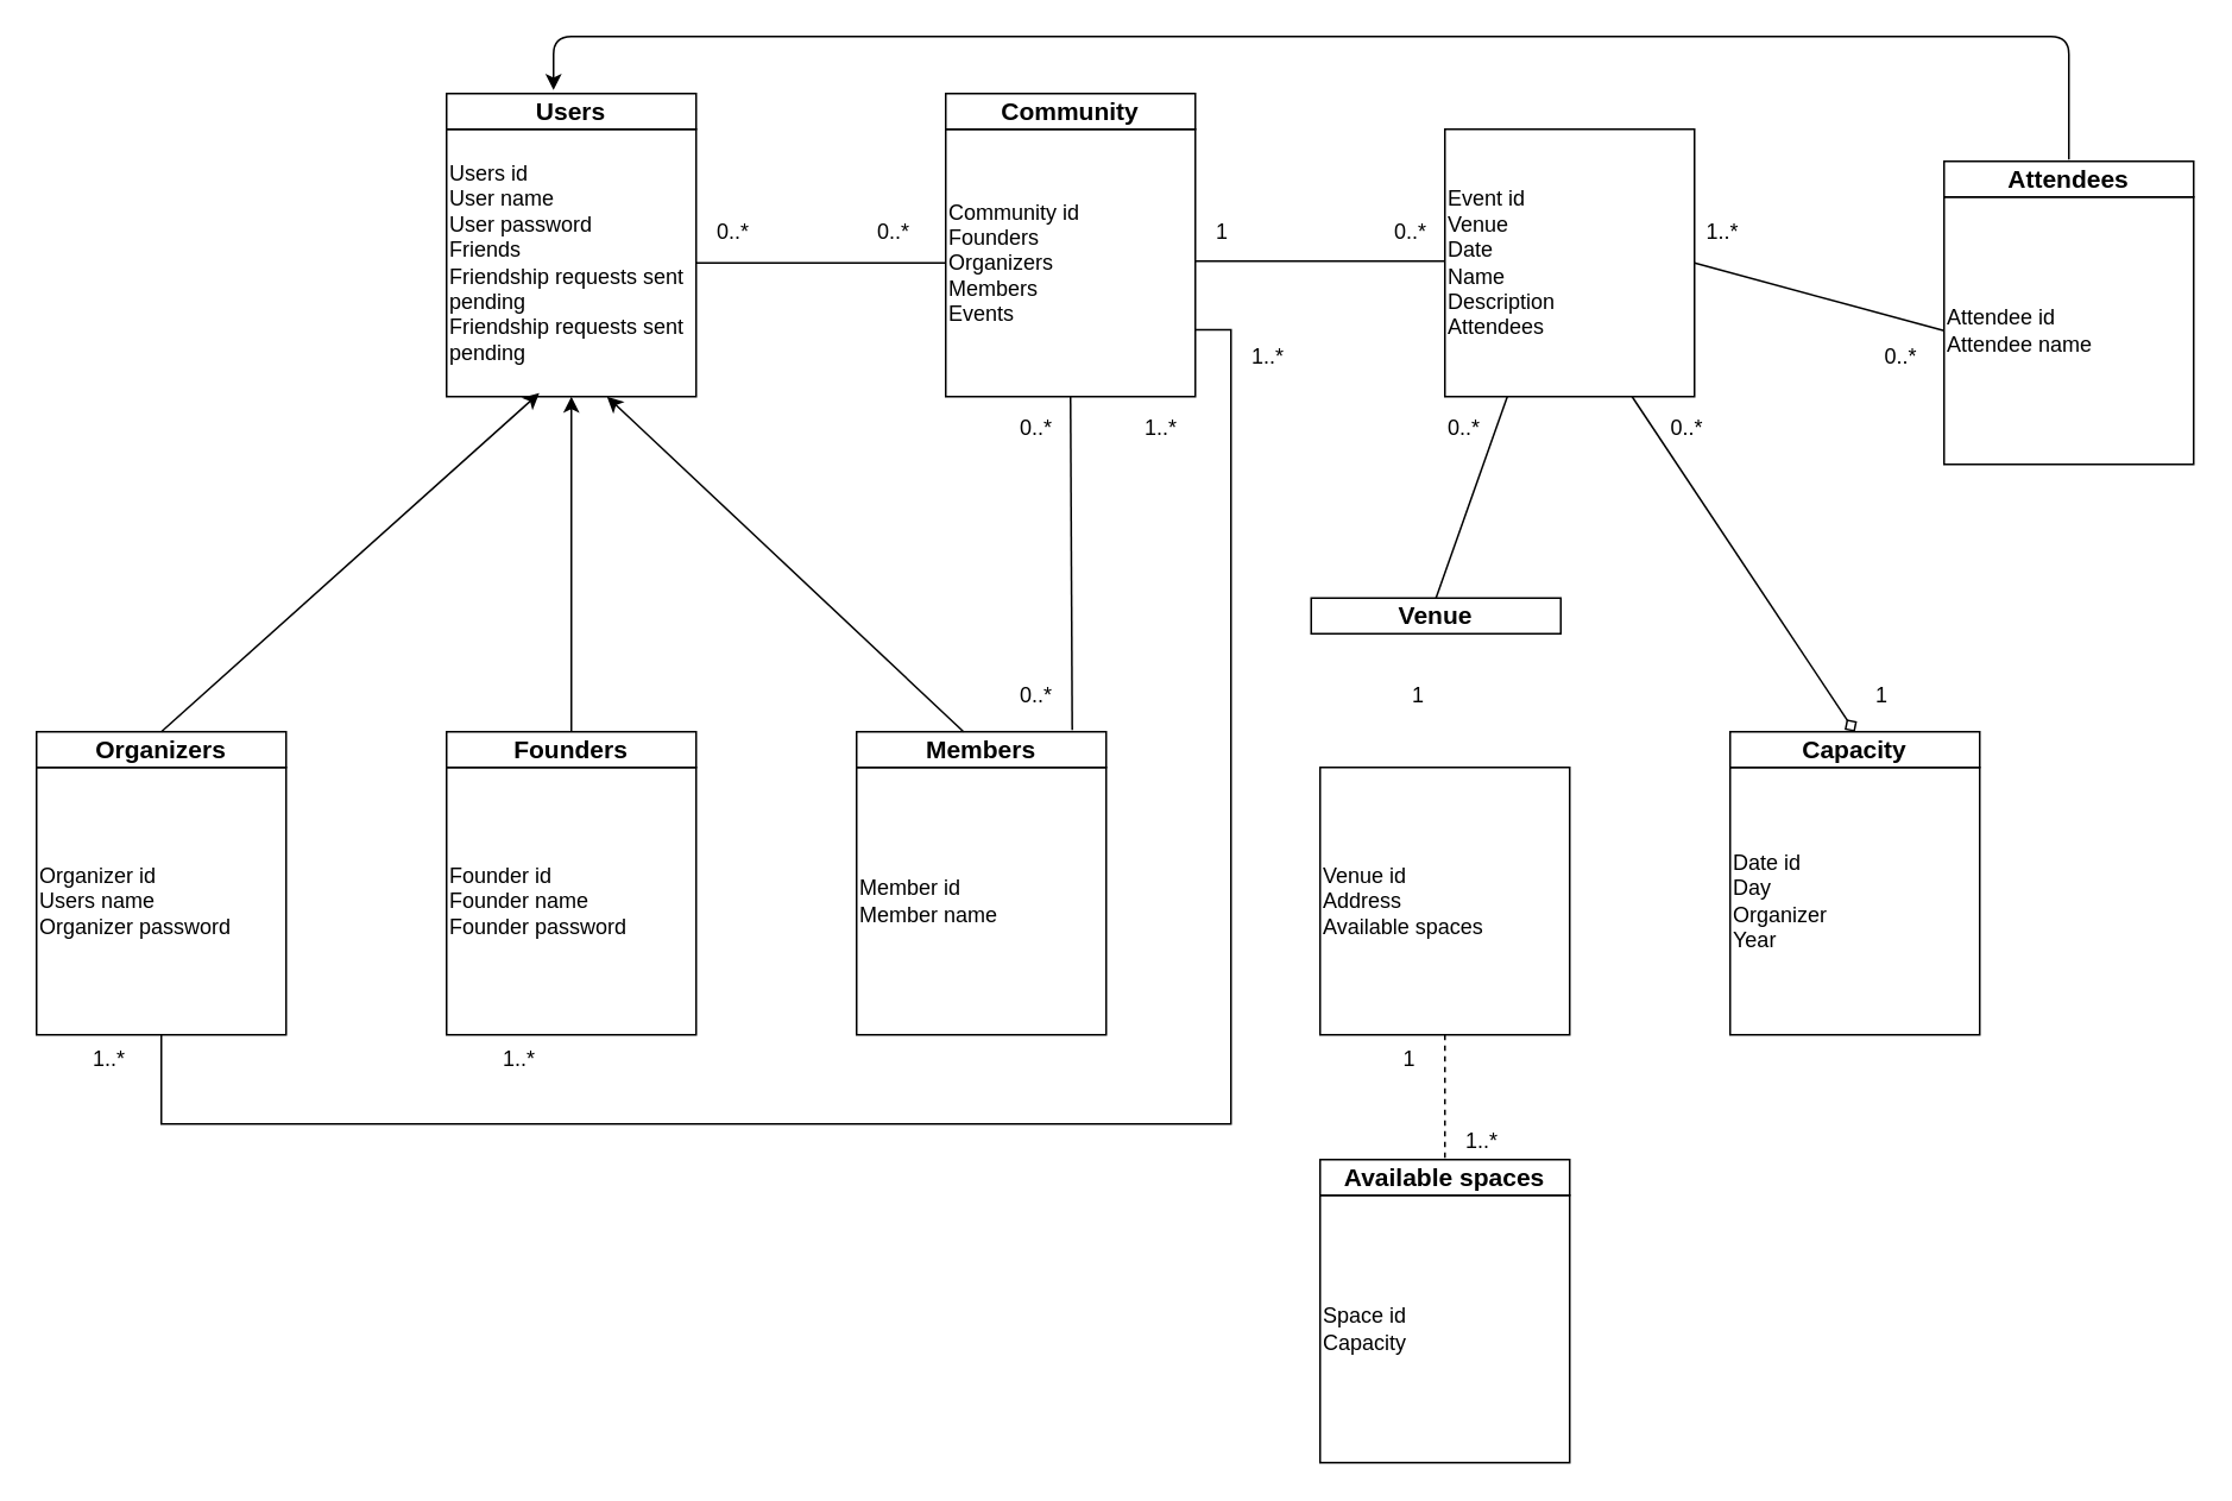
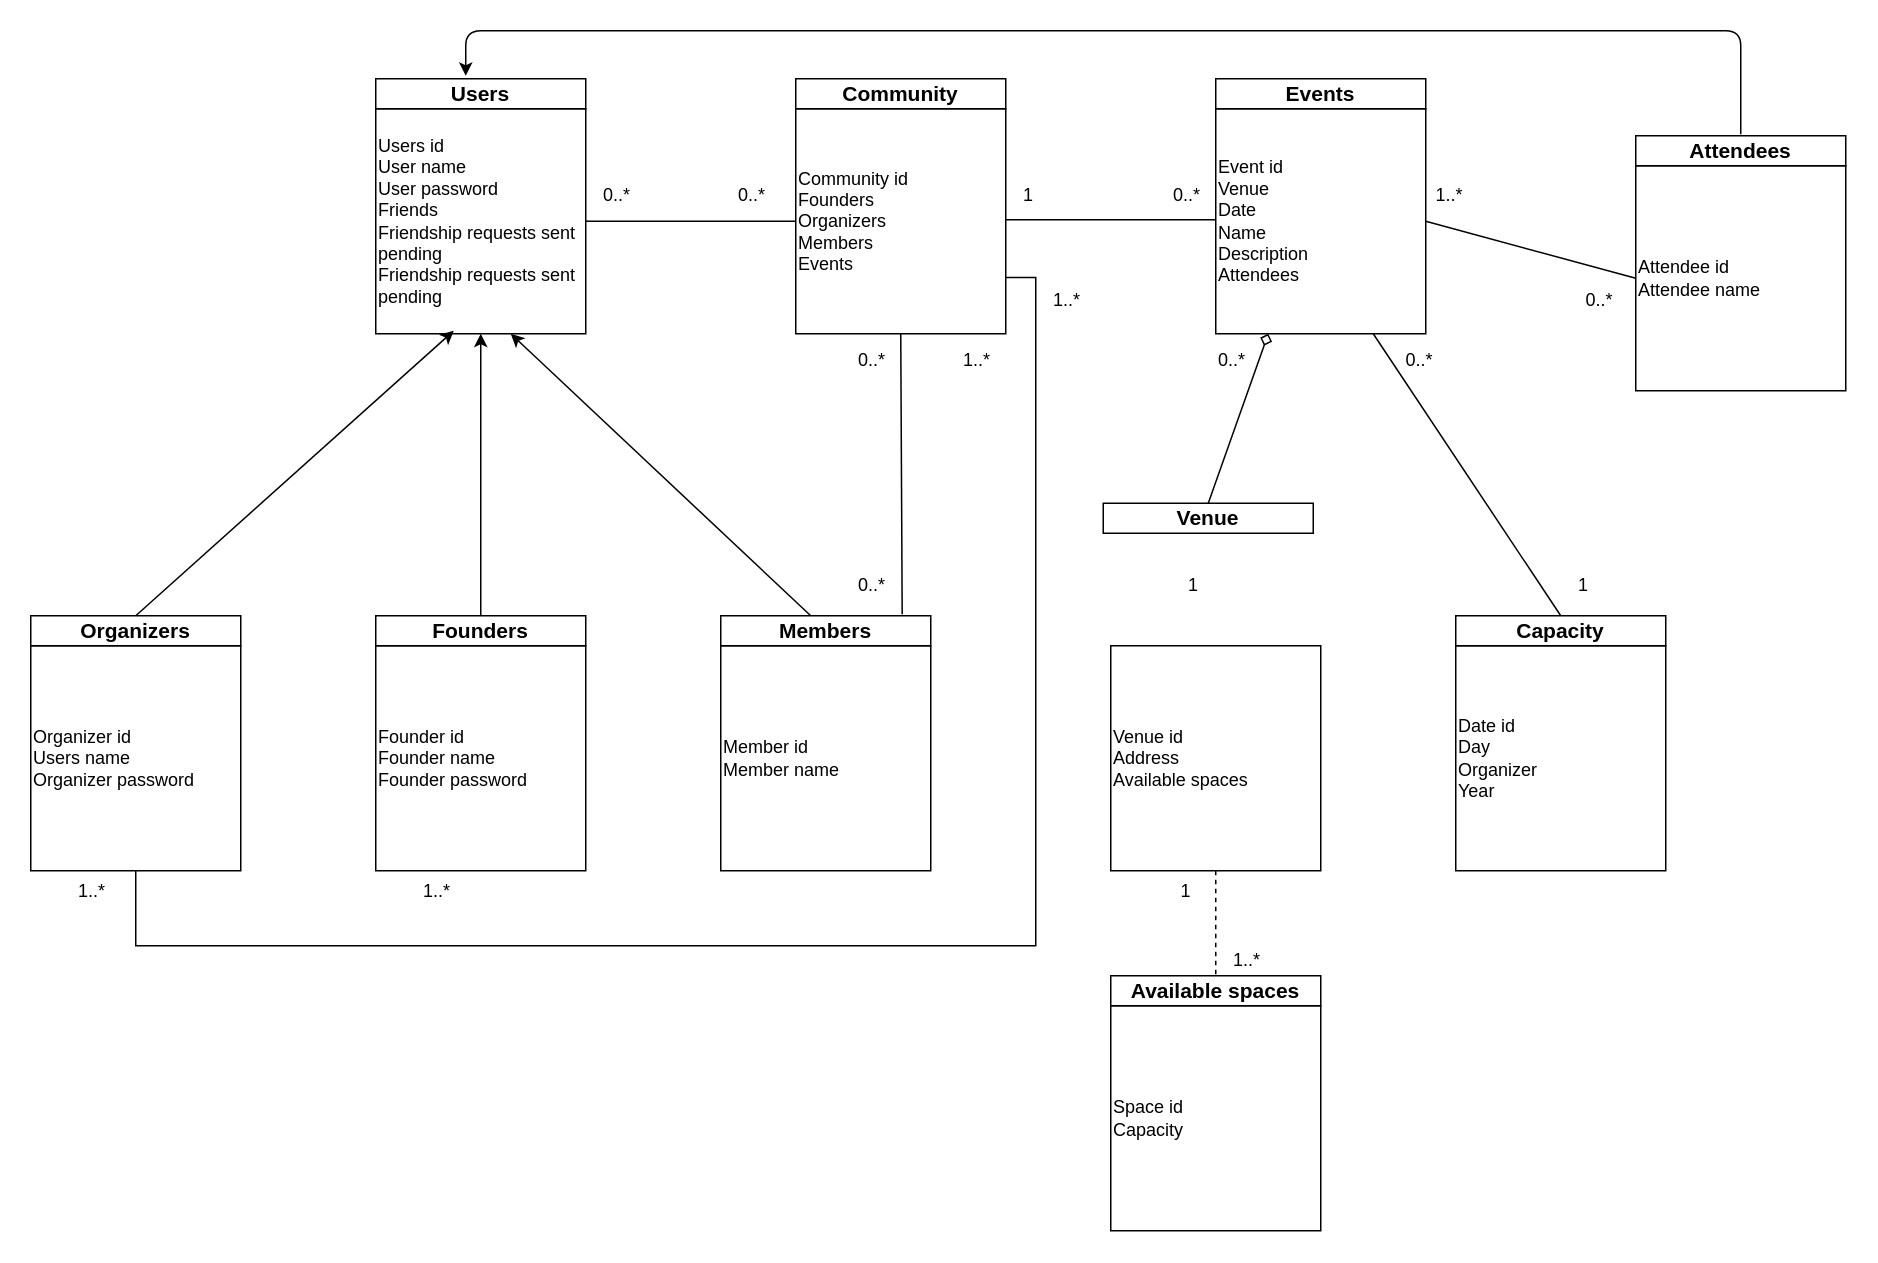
  <mxCell id="0" />
  <mxCell id="1" parent="0" />
  <mxCell id="2" value="&lt;font style=&quot;font-size: 14px&quot;&gt;&lt;b&gt;Users&lt;/b&gt;&lt;/font&gt;" style="text;html=1;align=center;verticalAlign=middle;whiteSpace=wrap;rounded=0;strokeColor=#000000;" vertex="1" parent="1"><mxGeometry x="250" y="52" width="140" height="20" as="geometry" /></mxCell>
  <mxCell id="3" style="edgeStyle=orthogonalEdgeStyle;rounded=0;orthogonalLoop=1;jettySize=auto;html=1;exitX=1;exitY=0.5;exitDx=0;exitDy=0;endArrow=none;endFill=0;entryX=0;entryY=0.5;entryDx=0;entryDy=0;" edge="1" parent="1" source="4" target="7"><mxGeometry relative="1" as="geometry"><mxPoint x="520" y="147" as="targetPoint" /></mxGeometry></mxCell>
  <mxCell id="4" value="&lt;span&gt;Users id&lt;/span&gt;&lt;br&gt;&lt;span&gt;User name&lt;/span&gt;&lt;br&gt;&lt;span&gt;User password&lt;/span&gt;&lt;br&gt;&lt;span&gt;Friends&lt;/span&gt;&lt;br&gt;&lt;span&gt;Friendship requests sent pending&lt;/span&gt;&lt;br&gt;&lt;span&gt;Friendship requests sent pending&lt;/span&gt;" style="text;html=1;align=left;verticalAlign=middle;whiteSpace=wrap;rounded=0;strokeColor=#000000;" vertex="1" parent="1"><mxGeometry x="250" y="72" width="140" height="150" as="geometry" /></mxCell>
  <mxCell id="5" value="&lt;font style=&quot;font-size: 14px&quot;&gt;&lt;b&gt;Community&lt;/b&gt;&lt;/font&gt;" style="text;html=1;align=center;verticalAlign=middle;whiteSpace=wrap;rounded=0;strokeColor=#000000;" vertex="1" parent="1"><mxGeometry x="530" y="52" width="140" height="20" as="geometry" /></mxCell>
  <mxCell id="6" style="edgeStyle=orthogonalEdgeStyle;rounded=0;orthogonalLoop=1;jettySize=auto;html=1;exitX=1;exitY=0.75;exitDx=0;exitDy=0;endArrow=none;endFill=0;entryX=0.5;entryY=1;entryDx=0;entryDy=0;" edge="1" parent="1" source="7" target="24"><mxGeometry relative="1" as="geometry"><mxPoint x="90" y="630" as="targetPoint" /><Array as="points"><mxPoint x="690" y="185" /><mxPoint x="690" y="630" /><mxPoint x="90" y="630" /></Array></mxGeometry></mxCell>
  <mxCell id="7" value="&lt;div&gt;Community id&lt;/div&gt;&lt;div&gt;Founders&lt;/div&gt;&lt;div&gt;Organizers&lt;/div&gt;&lt;div&gt;Members&lt;/div&gt;&lt;div&gt;Events&lt;/div&gt;" style="text;html=1;align=left;verticalAlign=middle;whiteSpace=wrap;rounded=0;strokeColor=#000000;" vertex="1" parent="1"><mxGeometry x="530" y="72" width="140" height="150" as="geometry" /></mxCell>
- <mxCell id="9" style="edgeStyle=none;rounded=0;orthogonalLoop=1;jettySize=auto;html=1;exitX=0.75;exitY=1;exitDx=0;exitDy=0;entryX=0.5;entryY=0;entryDx=0;entryDy=0;endArrow=diamond;endFill=0;" edge="1" parent="1" source="11" target="42"><mxGeometry relative="1" as="geometry" /></mxCell>
+ <mxCell id="8" value="&lt;font style=&quot;font-size: 14px&quot;&gt;&lt;b&gt;Events&lt;/b&gt;&lt;/font&gt;" style="text;html=1;align=center;verticalAlign=middle;whiteSpace=wrap;rounded=0;strokeColor=#000000;" vertex="1" parent="1"><mxGeometry x="810" y="52" width="140" height="20" as="geometry" /></mxCell>
+ <mxCell id="9" style="edgeStyle=none;rounded=0;orthogonalLoop=1;jettySize=auto;html=1;exitX=0.75;exitY=1;exitDx=0;exitDy=0;entryX=0.5;entryY=0;entryDx=0;entryDy=0;endArrow=none;endFill=0;" edge="1" parent="1" source="11" target="42"><mxGeometry relative="1" as="geometry" /></mxCell>
  <mxCell id="10" style="edgeStyle=none;rounded=0;orthogonalLoop=1;jettySize=auto;html=1;exitX=1;exitY=0.5;exitDx=0;exitDy=0;entryX=0;entryY=0.5;entryDx=0;entryDy=0;endArrow=none;endFill=0;" edge="1" parent="1" source="11" target="47"><mxGeometry relative="1" as="geometry" /></mxCell>
  <mxCell id="11" value="&lt;div&gt;Event id&lt;/div&gt;&lt;div&gt;Venue&lt;/div&gt;&lt;div&gt;Date&lt;/div&gt;&lt;div&gt;Name&lt;/div&gt;&lt;div&gt;Description&lt;/div&gt;&lt;div&gt;Attendees&lt;br&gt;&lt;/div&gt;" style="text;html=1;align=left;verticalAlign=middle;whiteSpace=wrap;rounded=0;strokeColor=#000000;" vertex="1" parent="1"><mxGeometry x="810" y="72" width="140" height="150" as="geometry" /></mxCell>
  <mxCell id="12" style="edgeStyle=orthogonalEdgeStyle;rounded=0;orthogonalLoop=1;jettySize=auto;html=1;exitX=1;exitY=0.5;exitDx=0;exitDy=0;endArrow=none;endFill=0;entryX=0;entryY=0.5;entryDx=0;entryDy=0;" edge="1" parent="1"><mxGeometry relative="1" as="geometry"><mxPoint x="810" y="146" as="targetPoint" /><mxPoint x="670" y="146" as="sourcePoint" /></mxGeometry></mxCell>
  <mxCell id="13" value="1" style="text;html=1;resizable=0;points=[];autosize=1;align=left;verticalAlign=top;spacingTop=-4;" vertex="1" parent="1"><mxGeometry x="680" y="120" width="20" height="20" as="geometry" /></mxCell>
  <mxCell id="14" value="0..*" style="text;html=1;resizable=0;points=[];autosize=1;align=left;verticalAlign=top;spacingTop=-4;" vertex="1" parent="1"><mxGeometry x="780" y="120" width="30" height="20" as="geometry" /></mxCell>
  <mxCell id="15" value="0..*" style="text;html=1;resizable=0;points=[];autosize=1;align=left;verticalAlign=top;spacingTop=-4;" vertex="1" parent="1"><mxGeometry x="490" y="120" width="30" height="20" as="geometry" /></mxCell>
  <mxCell id="16" value="0..*" style="text;html=1;resizable=0;points=[];autosize=1;align=left;verticalAlign=top;spacingTop=-4;" vertex="1" parent="1"><mxGeometry x="400" y="120" width="30" height="20" as="geometry" /></mxCell>
  <mxCell id="17" value="&lt;font style=&quot;font-size: 14px&quot;&gt;&lt;b&gt;Founders&lt;/b&gt;&lt;/font&gt;" style="text;html=1;align=center;verticalAlign=middle;whiteSpace=wrap;rounded=0;strokeColor=#000000;" vertex="1" parent="1"><mxGeometry x="250" y="410" width="140" height="20" as="geometry" /></mxCell>
  <mxCell id="18" value="&lt;div&gt;Founder id&lt;/div&gt;&lt;div&gt;Founder name&lt;/div&gt;&lt;div&gt;Founder password&lt;/div&gt;" style="text;html=1;align=left;verticalAlign=middle;whiteSpace=wrap;rounded=0;strokeColor=#000000;" vertex="1" parent="1"><mxGeometry x="250" y="430" width="140" height="150" as="geometry" /></mxCell>
  <mxCell id="19" value="" style="endArrow=classic;html=1;entryX=0.5;entryY=1;entryDx=0;entryDy=0;" edge="1" parent="1" target="4"><mxGeometry width="50" height="50" relative="1" as="geometry"><mxPoint x="320" y="410" as="sourcePoint" /><mxPoint x="300" y="550" as="targetPoint" /></mxGeometry></mxCell>
  <mxCell id="20" value="Member id&lt;br&gt;Member name" style="text;html=1;align=left;verticalAlign=middle;whiteSpace=wrap;rounded=0;strokeColor=#000000;" vertex="1" parent="1"><mxGeometry x="480" y="430" width="140" height="150" as="geometry" /></mxCell>
  <mxCell id="21" value="&lt;font style=&quot;font-size: 14px&quot;&gt;&lt;b&gt;Members&lt;/b&gt;&lt;/font&gt;" style="text;html=1;align=center;verticalAlign=middle;whiteSpace=wrap;rounded=0;strokeColor=#000000;" vertex="1" parent="1"><mxGeometry x="480" y="410" width="140" height="20" as="geometry" /></mxCell>
  <mxCell id="22" value="" style="endArrow=classic;html=1;" edge="1" parent="1"><mxGeometry width="50" height="50" relative="1" as="geometry"><mxPoint x="540" y="410" as="sourcePoint" /><mxPoint x="340" y="222" as="targetPoint" /></mxGeometry></mxCell>
  <mxCell id="23" value="&lt;font style=&quot;font-size: 14px&quot;&gt;&lt;b&gt;Organizers&lt;/b&gt;&lt;/font&gt;" style="text;html=1;align=center;verticalAlign=middle;whiteSpace=wrap;rounded=0;strokeColor=#000000;" vertex="1" parent="1"><mxGeometry x="20" y="410" width="140" height="20" as="geometry" /></mxCell>
  <mxCell id="24" value="&lt;div&gt;Organizer id&lt;/div&gt;&lt;div&gt;Users name&lt;/div&gt;&lt;div&gt;Organizer password&lt;/div&gt;" style="text;html=1;align=left;verticalAlign=middle;whiteSpace=wrap;rounded=0;strokeColor=#000000;" vertex="1" parent="1"><mxGeometry x="20" y="430" width="140" height="150" as="geometry" /></mxCell>
  <mxCell id="25" value="" style="endArrow=classic;html=1;" edge="1" parent="1"><mxGeometry width="50" height="50" relative="1" as="geometry"><mxPoint x="90" y="410" as="sourcePoint" /><mxPoint x="302" y="220" as="targetPoint" /></mxGeometry></mxCell>
  <mxCell id="26" value="" style="endArrow=none;html=1;exitX=0.864;exitY=-0.05;exitDx=0;exitDy=0;exitPerimeter=0;" edge="1" parent="1" source="21"><mxGeometry width="50" height="50" relative="1" as="geometry"><mxPoint x="600" y="400" as="sourcePoint" /><mxPoint x="600" y="222" as="targetPoint" /></mxGeometry></mxCell>
  <mxCell id="27" value="0..*" style="text;html=1;resizable=0;points=[];autosize=1;align=left;verticalAlign=top;spacingTop=-4;" vertex="1" parent="1"><mxGeometry x="570" y="380" width="30" height="20" as="geometry" /></mxCell>
  <mxCell id="28" value="1..*" style="text;html=1;resizable=0;points=[];autosize=1;align=left;verticalAlign=top;spacingTop=-4;fillColor=none;" vertex="1" parent="1"><mxGeometry x="640" y="230" width="30" height="20" as="geometry" /></mxCell>
  <mxCell id="29" value="1..*" style="text;html=1;resizable=0;points=[];autosize=1;align=left;verticalAlign=top;spacingTop=-4;" vertex="1" parent="1"><mxGeometry x="280" y="584" width="30" height="20" as="geometry" /></mxCell>
  <mxCell id="30" value="1..*" style="text;html=1;resizable=0;points=[];autosize=1;align=left;verticalAlign=top;spacingTop=-4;" vertex="1" parent="1"><mxGeometry x="50" y="584" width="30" height="20" as="geometry" /></mxCell>
  <mxCell id="31" value="1..*" style="text;html=1;resizable=0;points=[];autosize=1;align=left;verticalAlign=top;spacingTop=-4;fillColor=none;" vertex="1" parent="1"><mxGeometry x="700" y="190" width="30" height="20" as="geometry" /></mxCell>
  <mxCell id="32" style="edgeStyle=orthogonalEdgeStyle;rounded=0;orthogonalLoop=1;jettySize=auto;html=1;exitX=0.5;exitY=1;exitDx=0;exitDy=0;entryX=0.5;entryY=0;entryDx=0;entryDy=0;endArrow=none;endFill=0;dashed=1;" edge="1" parent="1" source="34" target="36"><mxGeometry relative="1" as="geometry" /></mxCell>
- <mxCell id="33" style="edgeStyle=none;rounded=0;orthogonalLoop=1;jettySize=auto;html=1;entryX=0.25;entryY=1;entryDx=0;entryDy=0;endArrow=none;endFill=0;exitX=0.5;exitY=0;exitDx=0;exitDy=0;" edge="1" parent="1" source="35" target="11"><mxGeometry relative="1" as="geometry" /></mxCell>
+ <mxCell id="33" style="edgeStyle=none;rounded=0;orthogonalLoop=1;jettySize=auto;html=1;entryX=0.25;entryY=1;entryDx=0;entryDy=0;endArrow=diamond;endFill=0;exitX=0.5;exitY=0;exitDx=0;exitDy=0;" edge="1" parent="1" source="35" target="11"><mxGeometry relative="1" as="geometry" /></mxCell>
  <mxCell id="34" value="&lt;div&gt;Venue id&lt;/div&gt;&lt;div&gt;Address&lt;/div&gt;&lt;div&gt;Available spaces&lt;/div&gt;" style="text;html=1;align=left;verticalAlign=middle;whiteSpace=wrap;rounded=0;strokeColor=#000000;" vertex="1" parent="1"><mxGeometry x="740" y="430" width="140" height="150" as="geometry" /></mxCell>
  <mxCell id="35" value="&lt;font style=&quot;font-size: 14px&quot;&gt;&lt;b&gt;Venue&lt;/b&gt;&lt;/font&gt;" style="text;html=1;align=center;verticalAlign=middle;whiteSpace=wrap;rounded=0;strokeColor=#000000;" vertex="1" parent="1"><mxGeometry x="735" y="335" width="140" height="20" as="geometry" /></mxCell>
  <mxCell id="36" value="&lt;font style=&quot;font-size: 14px&quot;&gt;&lt;b&gt;Available spaces&lt;/b&gt;&lt;/font&gt;" style="text;html=1;align=center;verticalAlign=middle;whiteSpace=wrap;rounded=0;strokeColor=#000000;" vertex="1" parent="1"><mxGeometry x="740" y="650" width="140" height="20" as="geometry" /></mxCell>
  <mxCell id="37" value="&lt;div&gt;Space id&lt;/div&gt;&lt;div&gt;Capacity&lt;/div&gt;" style="text;html=1;align=left;verticalAlign=middle;whiteSpace=wrap;rounded=0;strokeColor=#000000;" vertex="1" parent="1"><mxGeometry x="740" y="670" width="140" height="150" as="geometry" /></mxCell>
  <mxCell id="38" value="1" style="text;html=1;resizable=0;points=[];autosize=1;align=left;verticalAlign=top;spacingTop=-4;" vertex="1" parent="1"><mxGeometry x="790" y="380" width="20" height="20" as="geometry" /></mxCell>
  <mxCell id="39" value="0..*" style="text;html=1;resizable=0;points=[];autosize=1;align=left;verticalAlign=top;spacingTop=-4;" vertex="1" parent="1"><mxGeometry x="810" y="230" width="30" height="20" as="geometry" /></mxCell>
  <mxCell id="40" value="1" style="text;html=1;resizable=0;points=[];autosize=1;align=left;verticalAlign=top;spacingTop=-4;" vertex="1" parent="1"><mxGeometry x="785" y="584" width="20" height="20" as="geometry" /></mxCell>
  <mxCell id="41" value="1..*" style="text;html=1;resizable=0;points=[];autosize=1;align=left;verticalAlign=top;spacingTop=-4;fillColor=none;" vertex="1" parent="1"><mxGeometry x="820" y="630" width="30" height="20" as="geometry" /></mxCell>
  <mxCell id="42" value="&lt;font style=&quot;font-size: 14px&quot;&gt;&lt;b&gt;Capacity&lt;/b&gt;&lt;/font&gt;" style="text;html=1;align=center;verticalAlign=middle;whiteSpace=wrap;rounded=0;strokeColor=#000000;" vertex="1" parent="1"><mxGeometry x="970" y="410" width="140" height="20" as="geometry" /></mxCell>
  <mxCell id="43" value="&lt;div&gt;Date id&lt;/div&gt;&lt;div&gt;Day&lt;/div&gt;&lt;div&gt;Organizer&lt;/div&gt;&lt;div&gt;Year&lt;/div&gt;" style="text;html=1;align=left;verticalAlign=middle;whiteSpace=wrap;rounded=0;strokeColor=#000000;" vertex="1" parent="1"><mxGeometry x="970" y="430" width="140" height="150" as="geometry" /></mxCell>
  <mxCell id="44" value="1" style="text;html=1;resizable=0;points=[];autosize=1;align=left;verticalAlign=top;spacingTop=-4;" vertex="1" parent="1"><mxGeometry x="1050" y="380" width="20" height="20" as="geometry" /></mxCell>
  <mxCell id="45" value="0..*" style="text;html=1;resizable=0;points=[];autosize=1;align=left;verticalAlign=top;spacingTop=-4;" vertex="1" parent="1"><mxGeometry x="935" y="230" width="30" height="20" as="geometry" /></mxCell>
  <mxCell id="46" value="&lt;font style=&quot;font-size: 14px&quot;&gt;&lt;b&gt;Attendees&lt;/b&gt;&lt;/font&gt;" style="text;html=1;align=center;verticalAlign=middle;whiteSpace=wrap;rounded=0;strokeColor=#000000;" vertex="1" parent="1"><mxGeometry x="1090" y="90" width="140" height="20" as="geometry" /></mxCell>
  <mxCell id="47" value="&lt;div&gt;Attendee id&lt;/div&gt;&lt;div&gt;Attendee name&lt;/div&gt;" style="text;html=1;align=left;verticalAlign=middle;whiteSpace=wrap;rounded=0;strokeColor=#000000;" vertex="1" parent="1"><mxGeometry x="1090" y="110" width="140" height="150" as="geometry" /></mxCell>
  <mxCell id="48" value="0..*" style="text;html=1;resizable=0;points=[];autosize=1;align=left;verticalAlign=top;spacingTop=-4;" vertex="1" parent="1"><mxGeometry x="1055" y="190" width="30" height="20" as="geometry" /></mxCell>
  <mxCell id="49" value="0..*" style="text;html=1;resizable=0;points=[];autosize=1;align=left;verticalAlign=top;spacingTop=-4;" vertex="1" parent="1"><mxGeometry x="570" y="230" width="30" height="20" as="geometry" /></mxCell>
  <mxCell id="50" value="1..*" style="text;html=1;resizable=0;points=[];autosize=1;align=left;verticalAlign=top;spacingTop=-4;fillColor=none;" vertex="1" parent="1"><mxGeometry x="955" y="120" width="30" height="20" as="geometry" /></mxCell>
  <mxCell id="51" value="" style="endArrow=classic;html=1;" edge="1" parent="1"><mxGeometry width="50" height="50" relative="1" as="geometry"><mxPoint x="1160" y="89" as="sourcePoint" /><mxPoint x="310" y="50" as="targetPoint" /><Array as="points"><mxPoint x="1160" y="20" /><mxPoint x="310" y="20" /></Array></mxGeometry></mxCell>
